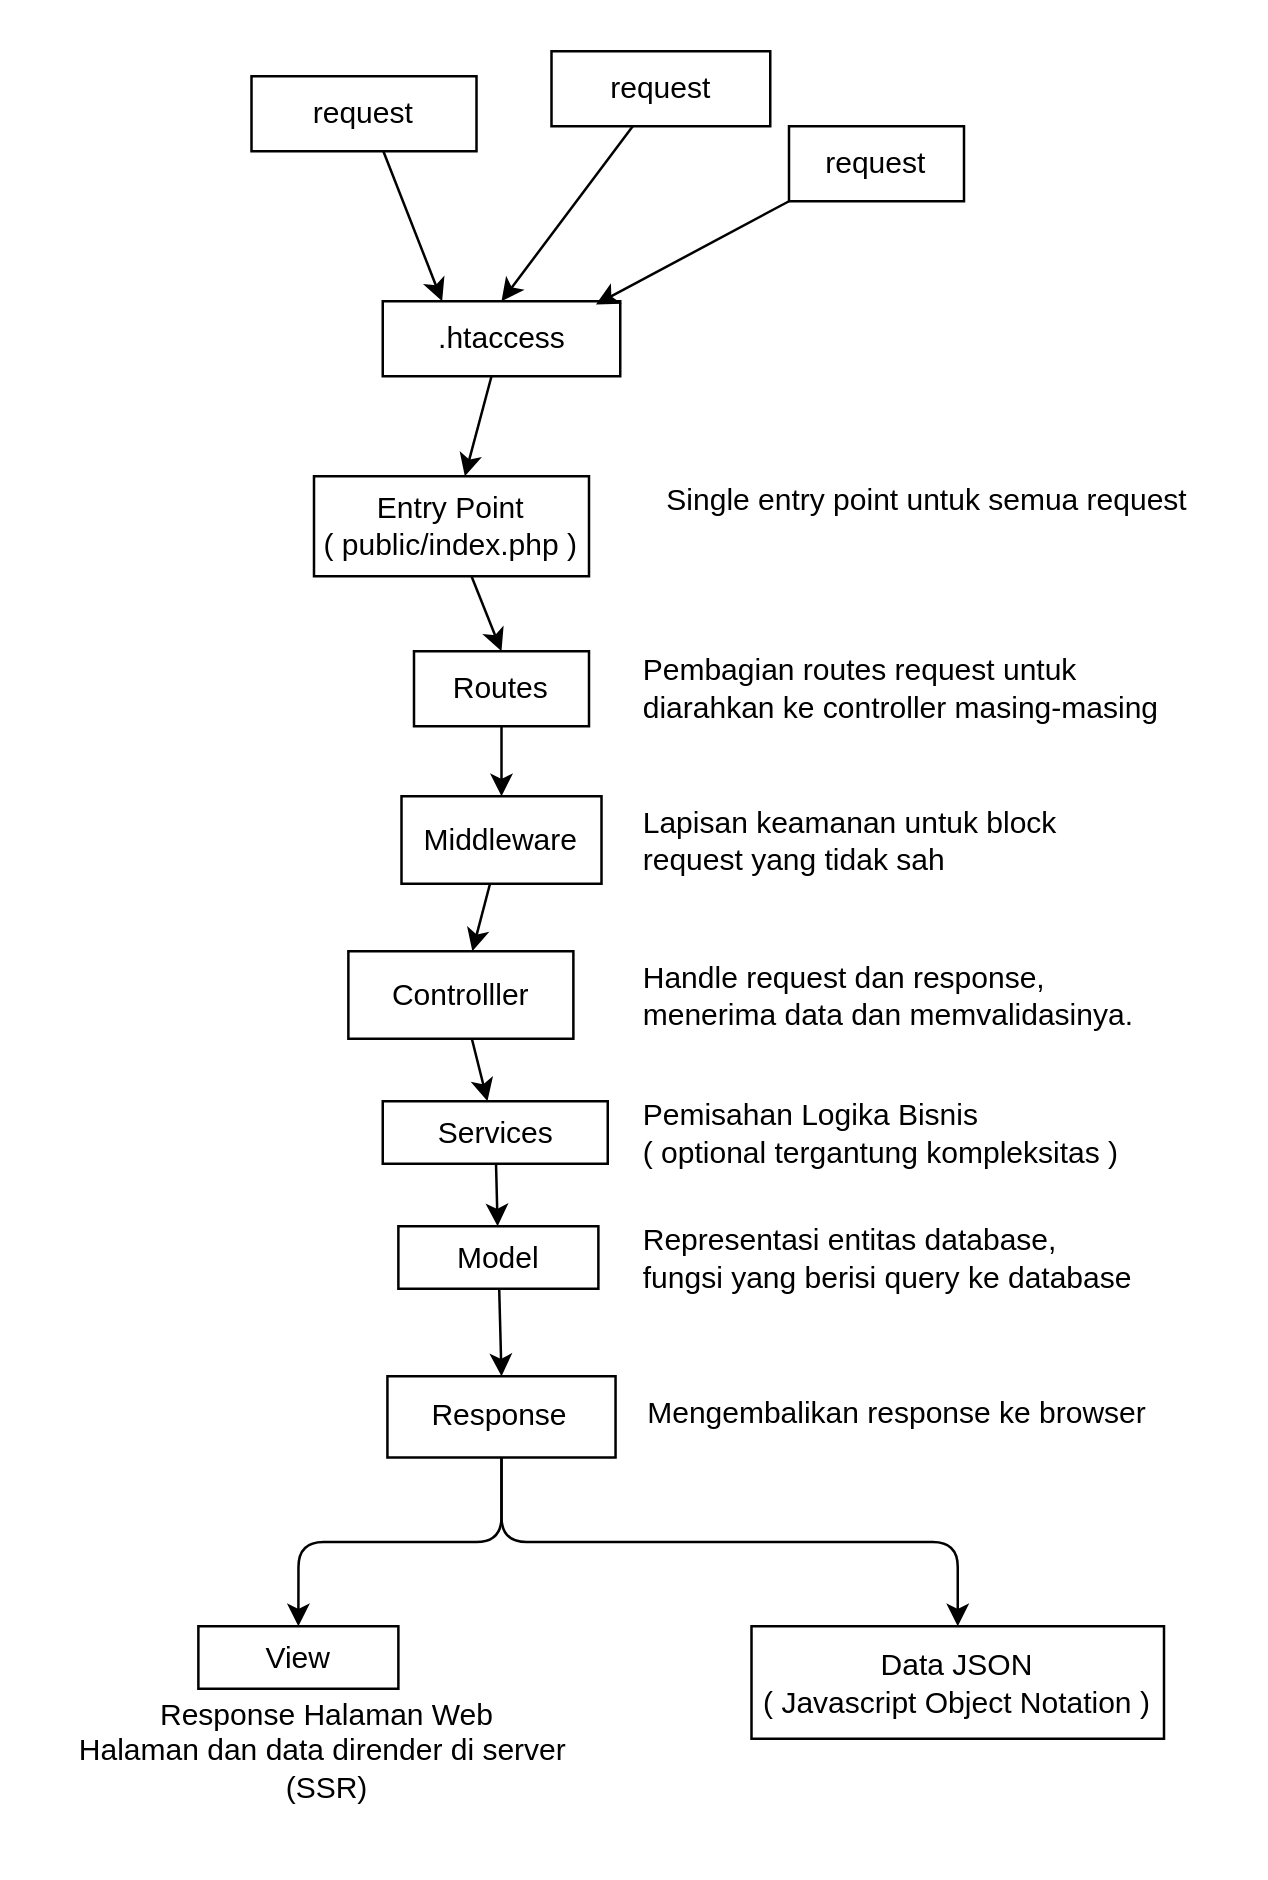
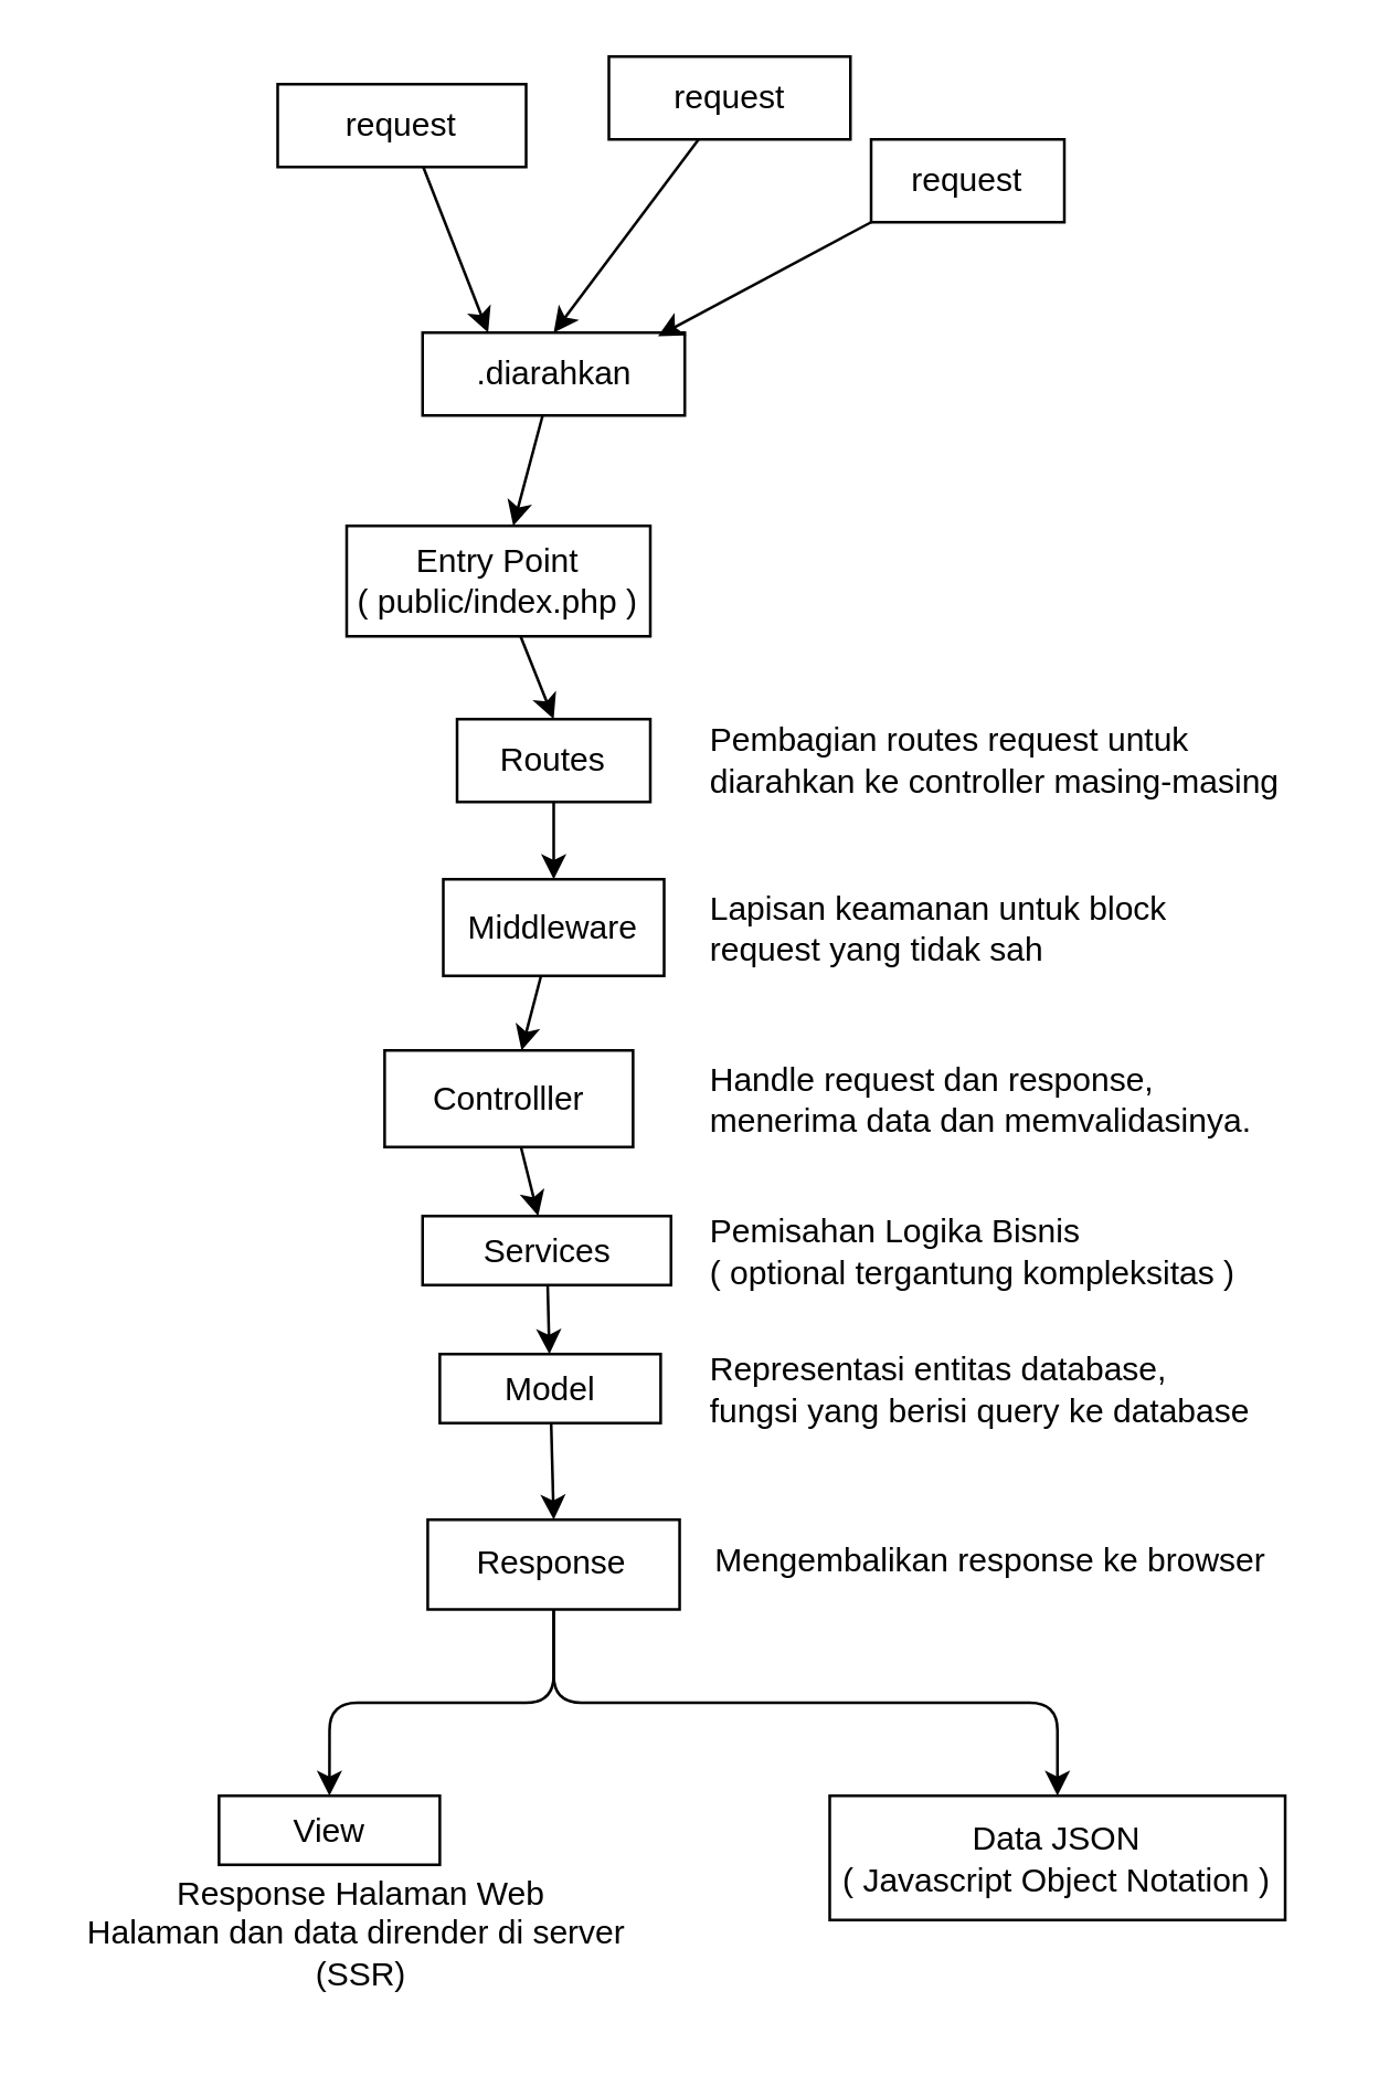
  <mxCell id="0" />
  <mxCell id="1" parent="0" />
  <mxCell id="2" value="" style="edgeStyle=none;html=1;" parent="1" source="3" target="5" edge="1"><mxGeometry relative="1" as="geometry" /></mxCell>
  <mxCell id="3" value="Routes" style="whiteSpace=wrap;html=1;" parent="1" vertex="1"><mxGeometry x="165" y="260" width="70" height="30" as="geometry" /></mxCell>
  <mxCell id="4" value="" style="edgeStyle=none;html=1;" parent="1" source="5" target="7" edge="1"><mxGeometry relative="1" as="geometry" /></mxCell>
  <mxCell id="5" value="Middleware" style="whiteSpace=wrap;html=1;" parent="1" vertex="1"><mxGeometry x="160" y="318" width="80" height="35" as="geometry" /></mxCell>
  <mxCell id="6" value="" style="edgeStyle=none;html=1;" parent="1" source="7" target="9" edge="1"><mxGeometry relative="1" as="geometry" /></mxCell>
  <mxCell id="7" value="Controlller" style="whiteSpace=wrap;html=1;" parent="1" vertex="1"><mxGeometry x="138.75" y="380" width="90" height="35" as="geometry" /></mxCell>
  <mxCell id="8" value="" style="edgeStyle=none;html=1;" parent="1" source="9" target="11" edge="1"><mxGeometry relative="1" as="geometry" /></mxCell>
  <mxCell id="9" value="Services" style="whiteSpace=wrap;html=1;" parent="1" vertex="1"><mxGeometry x="152.5" y="440" width="90" height="25" as="geometry" /></mxCell>
  <mxCell id="10" style="edgeStyle=none;html=1;entryX=0.5;entryY=0;entryDx=0;entryDy=0;" edge="1" parent="1" source="11" target="25"><mxGeometry relative="1" as="geometry" /></mxCell>
  <mxCell id="11" value="Model" style="whiteSpace=wrap;html=1;" parent="1" vertex="1"><mxGeometry x="158.75" y="490" width="80" height="25" as="geometry" /></mxCell>
  <mxCell id="12" style="edgeStyle=none;html=1;entryX=0.5;entryY=0;entryDx=0;entryDy=0;" parent="1" source="13" target="3" edge="1"><mxGeometry relative="1" as="geometry" /></mxCell>
  <mxCell id="13" value="Entry Point&lt;div&gt;( public/index.php )&lt;/div&gt;" style="rounded=0;whiteSpace=wrap;html=1;" parent="1" vertex="1"><mxGeometry x="125" y="190" width="110" height="40" as="geometry" /></mxCell>
  <mxCell id="14" style="edgeStyle=none;html=1;" parent="1" source="15" target="13" edge="1"><mxGeometry relative="1" as="geometry" /></mxCell>
- <mxCell id="15" value=".htaccess" style="rounded=0;whiteSpace=wrap;html=1;" parent="1" vertex="1"><mxGeometry x="152.5" y="120" width="95" height="30" as="geometry" /></mxCell>
+ <mxCell id="15" value=".diarahkan" style="rounded=0;whiteSpace=wrap;html=1;" parent="1" vertex="1"><mxGeometry x="152.5" y="120" width="95" height="30" as="geometry" /></mxCell>
  <mxCell id="16" style="edgeStyle=none;html=1;entryX=0.5;entryY=0;entryDx=0;entryDy=0;" parent="1" source="17" target="15" edge="1"><mxGeometry relative="1" as="geometry" /></mxCell>
  <mxCell id="17" value="request" style="rounded=0;whiteSpace=wrap;html=1;" parent="1" vertex="1"><mxGeometry x="220" y="20" width="87.5" height="30" as="geometry" /></mxCell>
  <mxCell id="18" value="request" style="rounded=0;whiteSpace=wrap;html=1;" parent="1" vertex="1"><mxGeometry x="315" y="50" width="70" height="30" as="geometry" /></mxCell>
  <mxCell id="19" style="edgeStyle=none;html=1;exitX=0.586;exitY=1;exitDx=0;exitDy=0;entryX=0.25;entryY=0;entryDx=0;entryDy=0;exitPerimeter=0;" parent="1" source="20" target="15" edge="1"><mxGeometry relative="1" as="geometry" /></mxCell>
  <mxCell id="20" value="request" style="rounded=0;whiteSpace=wrap;html=1;" parent="1" vertex="1"><mxGeometry x="100" y="30" width="90" height="30" as="geometry" /></mxCell>
  <mxCell id="21" style="edgeStyle=none;html=1;exitX=0;exitY=1;exitDx=0;exitDy=0;entryX=0.898;entryY=0.042;entryDx=0;entryDy=0;entryPerimeter=0;" parent="1" source="18" target="15" edge="1"><mxGeometry relative="1" as="geometry" /></mxCell>
  <mxCell id="22" value="View" style="whiteSpace=wrap;html=1;" vertex="1" parent="1"><mxGeometry x="78.75" y="650" width="80" height="25" as="geometry" /></mxCell>
  <mxCell id="23" style="edgeStyle=orthogonalEdgeStyle;html=1;entryX=0.5;entryY=0;entryDx=0;entryDy=0;exitX=0.5;exitY=1;exitDx=0;exitDy=0;" edge="1" parent="1" source="25" target="22"><mxGeometry relative="1" as="geometry" /></mxCell>
  <mxCell id="24" style="edgeStyle=orthogonalEdgeStyle;html=1;entryX=0.5;entryY=0;entryDx=0;entryDy=0;exitX=0.5;exitY=1;exitDx=0;exitDy=0;" edge="1" parent="1" source="25" target="26"><mxGeometry relative="1" as="geometry" /></mxCell>
  <mxCell id="25" value="Response" style="whiteSpace=wrap;html=1;" vertex="1" parent="1"><mxGeometry x="154.37" y="550" width="91.25" height="32.5" as="geometry" /></mxCell>
  <mxCell id="26" value="Data JSON&lt;div&gt;( Javascript Object Notation )&lt;/div&gt;" style="whiteSpace=wrap;html=1;" vertex="1" parent="1"><mxGeometry x="300" y="650" width="165" height="45" as="geometry" /></mxCell>
  <mxCell id="27" value="Pemisahan Logika Bisnis&amp;nbsp;&lt;div&gt;( optional tergantung kompleksitas )&lt;/div&gt;" style="text;html=1;align=left;verticalAlign=middle;resizable=0;points=[];autosize=1;strokeColor=none;fillColor=none;" vertex="1" parent="1"><mxGeometry x="255" y="432.5" width="210" height="40" as="geometry" /></mxCell>
- <mxCell id="28" value="Single entry point untuk semua request" style="text;html=1;align=center;verticalAlign=middle;resizable=0;points=[];autosize=1;strokeColor=none;fillColor=none;" vertex="1" parent="1"><mxGeometry x="255" y="185" width="230" height="30" as="geometry" /></mxCell>
  <mxCell id="29" value="Pembagian routes request untuk&amp;nbsp;&lt;div&gt;diarahkan ke controller masing-masing&lt;/div&gt;" style="text;html=1;align=left;verticalAlign=middle;resizable=0;points=[];autosize=1;strokeColor=none;fillColor=none;" vertex="1" parent="1"><mxGeometry x="255" y="255" width="230" height="40" as="geometry" /></mxCell>
  <mxCell id="30" value="Lapisan keamanan untuk block&amp;nbsp;&lt;div&gt;request yang tidak sah&lt;/div&gt;" style="text;html=1;align=left;verticalAlign=middle;resizable=0;points=[];autosize=1;strokeColor=none;fillColor=none;" vertex="1" parent="1"><mxGeometry x="255" y="315.5" width="190" height="40" as="geometry" /></mxCell>
  <mxCell id="31" value="Handle request dan response,&amp;nbsp;&lt;div&gt;menerima data dan memvalidasinya.&lt;/div&gt;" style="text;html=1;align=left;verticalAlign=middle;resizable=0;points=[];autosize=1;strokeColor=none;fillColor=none;" vertex="1" parent="1"><mxGeometry x="255" y="377.5" width="220" height="40" as="geometry" /></mxCell>
  <mxCell id="32" value="Representasi entitas database,&amp;nbsp;&lt;div&gt;fungsi yang berisi query ke database&lt;/div&gt;" style="text;html=1;align=left;verticalAlign=middle;resizable=0;points=[];autosize=1;strokeColor=none;fillColor=none;" vertex="1" parent="1"><mxGeometry x="255" y="482.5" width="220" height="40" as="geometry" /></mxCell>
  <mxCell id="33" value="Mengembalikan response ke browser" style="text;html=1;align=center;verticalAlign=middle;resizable=0;points=[];autosize=1;strokeColor=none;fillColor=none;" vertex="1" parent="1"><mxGeometry x="247.5" y="550" width="220" height="30" as="geometry" /></mxCell>
  <mxCell id="34" value="Response Halaman Web&lt;div&gt;Halaman dan data dirender di server&amp;nbsp;&lt;/div&gt;&lt;div&gt;(SSR)&lt;/div&gt;" style="text;html=1;align=center;verticalAlign=middle;resizable=0;points=[];autosize=1;strokeColor=none;fillColor=none;" vertex="1" parent="1"><mxGeometry x="20" y="670" width="220" height="60" as="geometry" /></mxCell>
